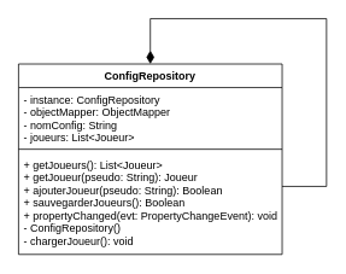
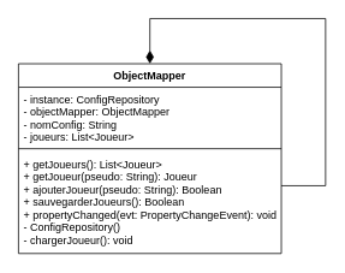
  <mxCell id="0" />
  <mxCell id="1" parent="0" />
  <mxCell id="2" style="edgeStyle=orthogonalEdgeStyle;rounded=0;orthogonalLoop=1;jettySize=auto;html=1;entryX=0.5;entryY=0;entryDx=0;entryDy=0;endArrow=diamondThin;endFill=1;endSize=12;" edge="1" parent="1" source="3" target="3"><mxGeometry relative="1" as="geometry"><mxPoint x="240" y="20" as="targetPoint" /><Array as="points"><mxPoint x="360" y="205" /><mxPoint x="360" y="20" /><mxPoint x="165" y="20" /></Array></mxGeometry></mxCell>
- <mxCell id="3" value="ConfigRepository" style="swimlane;fontStyle=1;align=center;verticalAlign=top;childLayout=stackLayout;horizontal=1;startSize=26;horizontalStack=0;resizeParent=1;resizeParentMax=0;resizeLast=0;collapsible=1;marginBottom=0;" vertex="1" parent="1"><mxGeometry x="20" y="70" width="291" height="210" as="geometry" /></mxCell>
+ <mxCell id="3" value="ObjectMapper" style="swimlane;fontStyle=1;align=center;verticalAlign=top;childLayout=stackLayout;horizontal=1;startSize=26;horizontalStack=0;resizeParent=1;resizeParentMax=0;resizeLast=0;collapsible=1;marginBottom=0;" vertex="1" parent="1"><mxGeometry x="20" y="70" width="291" height="210" as="geometry" /></mxCell>
  <mxCell id="4" value="- instance: ConfigRepository&#10;- objectMapper: ObjectMapper&#10;- nomConfig: String&#10;- joueurs: List&lt;Joueur&gt;" style="text;strokeColor=none;fillColor=none;align=left;verticalAlign=top;spacingLeft=4;spacingRight=4;overflow=hidden;rotatable=0;points=[[0,0.5],[1,0.5]];portConstraint=eastwest;" vertex="1" parent="3"><mxGeometry y="26" width="291" height="64" as="geometry" /></mxCell>
  <mxCell id="5" value="" style="line;strokeWidth=1;fillColor=none;align=left;verticalAlign=middle;spacingTop=-1;spacingLeft=3;spacingRight=3;rotatable=0;labelPosition=right;points=[];portConstraint=eastwest;" vertex="1" parent="3"><mxGeometry y="90" width="291" height="8" as="geometry" /></mxCell>
  <mxCell id="6" value="+ getJoueurs(): List&lt;Joueur&gt;&#10;+ getJoueur(pseudo: String): Joueur&#10;+ ajouterJoueur(pseudo: String): Boolean&#10;+ sauvegarderJoueurs(): Boolean&#10;+ propertyChanged(evt: PropertyChangeEvent): void&#10;- ConfigRepository()&#10;- chargerJoueur(): void" style="text;strokeColor=none;fillColor=none;align=left;verticalAlign=top;spacingLeft=4;spacingRight=4;overflow=hidden;rotatable=0;points=[[0,0.5],[1,0.5]];portConstraint=eastwest;" vertex="1" parent="3"><mxGeometry y="98" width="291" height="112" as="geometry" /></mxCell>
